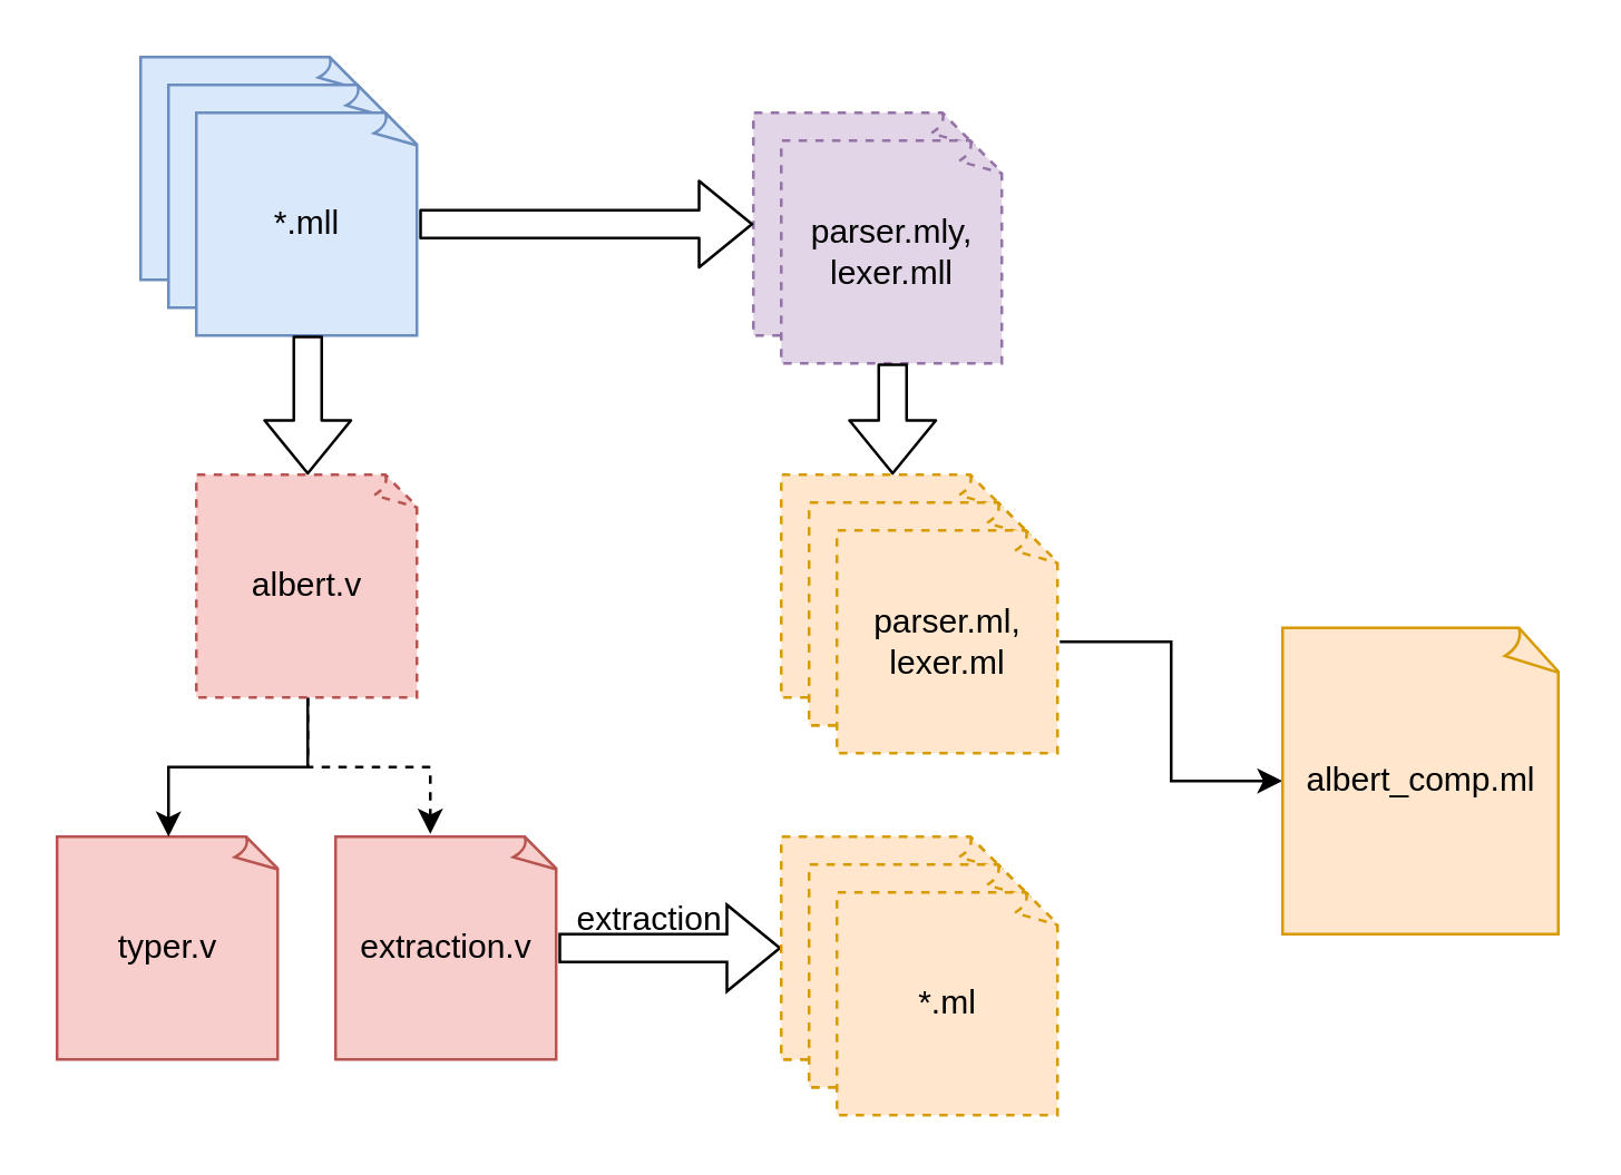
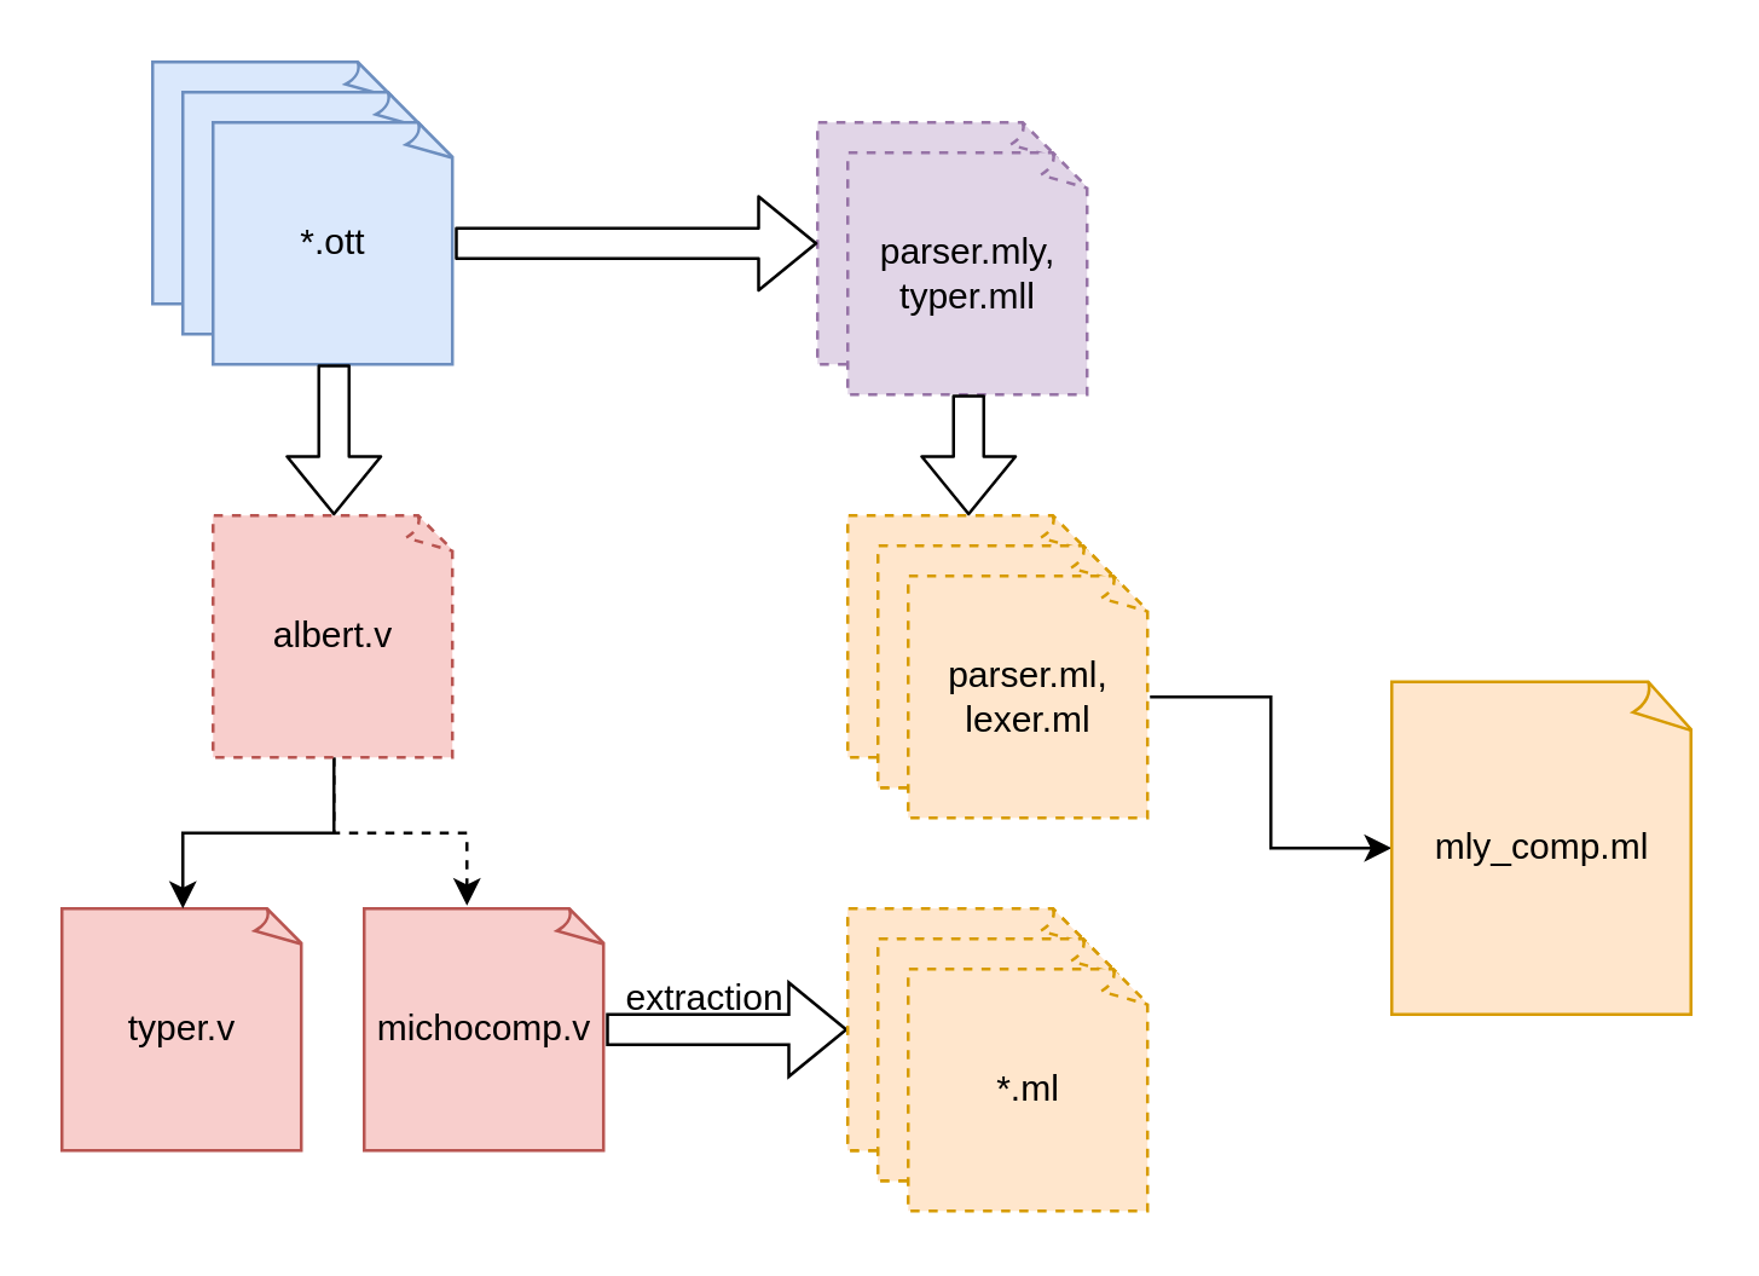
  <mxCell id="0" />
  <mxCell id="1" parent="0" />
  <mxCell id="2" value="typer.v" style="whiteSpace=wrap;html=1;shape=mxgraph.basic.document;fillColor=#f8cecc;strokeColor=#b85450;" vertex="1" parent="1"><mxGeometry x="20" y="300" width="80" height="80" as="geometry" /></mxCell>
  <mxCell id="3" style="edgeStyle=orthogonalEdgeStyle;rounded=0;orthogonalLoop=1;jettySize=auto;html=1;exitX=1;exitY=0.5;exitDx=0;exitDy=0;exitPerimeter=0;entryX=0;entryY=0.5;entryDx=0;entryDy=0;entryPerimeter=0;shape=flexArrow;" edge="1" parent="1" source="4" target="20"><mxGeometry relative="1" as="geometry" /></mxCell>
- <mxCell id="4" value="extraction.v" style="whiteSpace=wrap;html=1;shape=mxgraph.basic.document;fillColor=#f8cecc;strokeColor=#b85450;" vertex="1" parent="1"><mxGeometry x="120" y="300" width="80" height="80" as="geometry" /></mxCell>
+ <mxCell id="4" value="michocomp.v" style="whiteSpace=wrap;html=1;shape=mxgraph.basic.document;fillColor=#f8cecc;strokeColor=#b85450;" vertex="1" parent="1"><mxGeometry x="120" y="300" width="80" height="80" as="geometry" /></mxCell>
  <mxCell id="5" value="typer.v" style="whiteSpace=wrap;html=1;shape=mxgraph.basic.document;fillColor=#dae8fc;strokeColor=#6c8ebf;" vertex="1" parent="1"><mxGeometry x="50" y="20" width="80" height="80" as="geometry" /></mxCell>
  <mxCell id="6" value="typer.v" style="whiteSpace=wrap;html=1;shape=mxgraph.basic.document;fillColor=#dae8fc;strokeColor=#6c8ebf;" vertex="1" parent="1"><mxGeometry x="60" y="30" width="80" height="80" as="geometry" /></mxCell>
- <mxCell id="7" value="*.mll" style="whiteSpace=wrap;html=1;shape=mxgraph.basic.document;fillColor=#dae8fc;strokeColor=#6c8ebf;" vertex="1" parent="1"><mxGeometry x="70" y="40" width="80" height="80" as="geometry" /></mxCell>
+ <mxCell id="7" value="*.ott" style="whiteSpace=wrap;html=1;shape=mxgraph.basic.document;fillColor=#dae8fc;strokeColor=#6c8ebf;" vertex="1" parent="1"><mxGeometry x="70" y="40" width="80" height="80" as="geometry" /></mxCell>
  <mxCell id="8" style="edgeStyle=orthogonalEdgeStyle;rounded=0;orthogonalLoop=1;jettySize=auto;html=1;exitX=0.5;exitY=1;exitDx=0;exitDy=0;exitPerimeter=0;entryX=0.425;entryY=-0.012;entryDx=0;entryDy=0;entryPerimeter=0;dashed=1;" edge="1" parent="1" source="10" target="4"><mxGeometry relative="1" as="geometry" /></mxCell>
  <mxCell id="9" style="edgeStyle=orthogonalEdgeStyle;rounded=0;orthogonalLoop=1;jettySize=auto;html=1;exitX=0.5;exitY=1;exitDx=0;exitDy=0;exitPerimeter=0;entryX=0.5;entryY=0;entryDx=0;entryDy=0;entryPerimeter=0;" edge="1" parent="1" source="10" target="2"><mxGeometry relative="1" as="geometry" /></mxCell>
  <mxCell id="10" value="albert.v" style="whiteSpace=wrap;html=1;shape=mxgraph.basic.document;dashed=1;fillColor=#f8cecc;strokeColor=#b85450;" vertex="1" parent="1"><mxGeometry x="70" y="170" width="80" height="80" as="geometry" /></mxCell>
  <mxCell id="11" value="" style="endArrow=classic;html=1;exitX=0.5;exitY=1;exitDx=0;exitDy=0;exitPerimeter=0;entryX=0.5;entryY=0;entryDx=0;entryDy=0;entryPerimeter=0;shape=flexArrow;" edge="1" parent="1" source="7" target="10"><mxGeometry width="50" height="50" relative="1" as="geometry"><mxPoint x="-100" y="520" as="sourcePoint" /><mxPoint x="-50" y="470" as="targetPoint" /></mxGeometry></mxCell>
  <mxCell id="12" value="parser.mly" style="whiteSpace=wrap;html=1;shape=mxgraph.basic.document;fillColor=#e1d5e7;strokeColor=#9673a6;dashed=1;" vertex="1" parent="1"><mxGeometry x="270" y="40" width="80" height="80" as="geometry" /></mxCell>
  <mxCell id="13" value="" style="shape=flexArrow;endArrow=classic;html=1;exitX=1;exitY=0.5;exitDx=0;exitDy=0;exitPerimeter=0;entryX=0;entryY=0.5;entryDx=0;entryDy=0;entryPerimeter=0;" edge="1" parent="1" source="7" target="12"><mxGeometry width="50" height="50" relative="1" as="geometry"><mxPoint x="50" y="520" as="sourcePoint" /><mxPoint x="100" y="470" as="targetPoint" /></mxGeometry></mxCell>
- <mxCell id="14" value="&lt;div&gt;parser.mly,&lt;/div&gt;&lt;div&gt;lexer.mll&lt;br&gt;&lt;/div&gt;" style="whiteSpace=wrap;html=1;shape=mxgraph.basic.document;fillColor=#e1d5e7;strokeColor=#9673a6;dashed=1;" vertex="1" parent="1"><mxGeometry x="280" y="50" width="80" height="80" as="geometry" /></mxCell>
+ <mxCell id="14" value="&lt;div&gt;parser.mly,&lt;/div&gt;&lt;div&gt;typer.mll&lt;br&gt;&lt;/div&gt;" style="whiteSpace=wrap;html=1;shape=mxgraph.basic.document;fillColor=#e1d5e7;strokeColor=#9673a6;dashed=1;" vertex="1" parent="1"><mxGeometry x="280" y="50" width="80" height="80" as="geometry" /></mxCell>
  <mxCell id="15" value="&lt;div&gt;parser.ml,&lt;/div&gt;&lt;div&gt;lexer.ml&lt;/div&gt;" style="whiteSpace=wrap;html=1;shape=mxgraph.basic.document;fillColor=#ffe6cc;strokeColor=#d79b00;dashed=1;" vertex="1" parent="1"><mxGeometry x="280" y="170" width="80" height="80" as="geometry" /></mxCell>
  <mxCell id="16" value="&lt;div&gt;parser.ml,&lt;/div&gt;&lt;div&gt;lexer.ml&lt;/div&gt;" style="whiteSpace=wrap;html=1;shape=mxgraph.basic.document;fillColor=#ffe6cc;strokeColor=#d79b00;dashed=1;" vertex="1" parent="1"><mxGeometry x="290" y="180" width="80" height="80" as="geometry" /></mxCell>
  <mxCell id="17" value="" style="shape=flexArrow;endArrow=classic;html=1;exitX=0.5;exitY=1;exitDx=0;exitDy=0;exitPerimeter=0;entryX=0.5;entryY=0;entryDx=0;entryDy=0;entryPerimeter=0;" edge="1" parent="1" source="14" target="15"><mxGeometry width="50" height="50" relative="1" as="geometry"><mxPoint x="90" y="520" as="sourcePoint" /><mxPoint x="140" y="470" as="targetPoint" /></mxGeometry></mxCell>
  <mxCell id="18" value="&lt;div&gt;parser.ml,&lt;/div&gt;&lt;div&gt;lexer.ml&lt;/div&gt;" style="whiteSpace=wrap;html=1;shape=mxgraph.basic.document;fillColor=#ffe6cc;strokeColor=#d79b00;dashed=1;" vertex="1" parent="1"><mxGeometry x="290" y="180" width="80" height="80" as="geometry" /></mxCell>
  <mxCell id="19" value="&lt;div&gt;parser.ml,&lt;/div&gt;&lt;div&gt;lexer.ml&lt;/div&gt;" style="whiteSpace=wrap;html=1;shape=mxgraph.basic.document;fillColor=#ffe6cc;strokeColor=#d79b00;dashed=1;" vertex="1" parent="1"><mxGeometry x="280" y="300" width="80" height="80" as="geometry" /></mxCell>
  <mxCell id="20" value="&lt;div&gt;parser.ml,&lt;/div&gt;&lt;div&gt;lexer.ml&lt;/div&gt;" style="whiteSpace=wrap;html=1;shape=mxgraph.basic.document;fillColor=#ffe6cc;strokeColor=#d79b00;dashed=1;" vertex="1" parent="1"><mxGeometry x="280" y="300" width="80" height="80" as="geometry" /></mxCell>
  <mxCell id="21" value="&lt;div&gt;parser.ml,&lt;/div&gt;&lt;div&gt;lexer.ml&lt;/div&gt;" style="whiteSpace=wrap;html=1;shape=mxgraph.basic.document;fillColor=#ffe6cc;strokeColor=#d79b00;dashed=1;" vertex="1" parent="1"><mxGeometry x="290" y="310" width="80" height="80" as="geometry" /></mxCell>
  <mxCell id="22" value="&lt;div&gt;parser.ml,&lt;/div&gt;&lt;div&gt;lexer.ml&lt;/div&gt;" style="whiteSpace=wrap;html=1;shape=mxgraph.basic.document;fillColor=#ffe6cc;strokeColor=#d79b00;dashed=1;" vertex="1" parent="1"><mxGeometry x="290" y="310" width="80" height="80" as="geometry" /></mxCell>
  <mxCell id="23" value="*.ml" style="whiteSpace=wrap;html=1;shape=mxgraph.basic.document;fillColor=#ffe6cc;strokeColor=#d79b00;dashed=1;" vertex="1" parent="1"><mxGeometry x="300" y="320" width="80" height="80" as="geometry" /></mxCell>
  <mxCell id="24" value="&lt;div&gt;extraction&lt;/div&gt;&lt;div&gt;&lt;br&gt;&lt;/div&gt;" style="text;html=1;resizable=0;points=[];autosize=1;align=left;verticalAlign=top;spacingTop=-4;" vertex="1" parent="1"><mxGeometry x="205" y="320" width="70" height="30" as="geometry" /></mxCell>
  <mxCell id="25" style="edgeStyle=orthogonalEdgeStyle;rounded=0;orthogonalLoop=1;jettySize=auto;html=1;exitX=1;exitY=0.5;exitDx=0;exitDy=0;exitPerimeter=0;" edge="1" parent="1" source="26" target="27"><mxGeometry relative="1" as="geometry" /></mxCell>
  <mxCell id="26" value="&lt;div&gt;parser.ml,&lt;/div&gt;&lt;div&gt;lexer.ml&lt;/div&gt;" style="whiteSpace=wrap;html=1;shape=mxgraph.basic.document;fillColor=#ffe6cc;strokeColor=#d79b00;dashed=1;" vertex="1" parent="1"><mxGeometry x="300" y="190" width="80" height="80" as="geometry" /></mxCell>
- <mxCell id="27" value="&lt;div&gt;albert_comp.ml&lt;br&gt;&lt;/div&gt;" style="whiteSpace=wrap;html=1;shape=mxgraph.basic.document;fillColor=#ffe6cc;strokeColor=#d79b00;" vertex="1" parent="1"><mxGeometry x="460" y="225" width="100" height="110" as="geometry" /></mxCell>
+ <mxCell id="27" value="&lt;div&gt;mly_comp.ml&lt;br&gt;&lt;/div&gt;" style="whiteSpace=wrap;html=1;shape=mxgraph.basic.document;fillColor=#ffe6cc;strokeColor=#d79b00;" vertex="1" parent="1"><mxGeometry x="460" y="225" width="100" height="110" as="geometry" /></mxCell>
